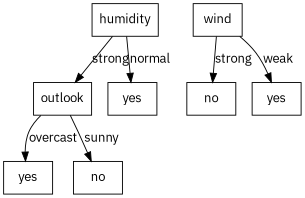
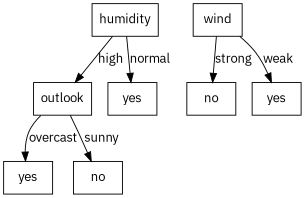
  digraph {
    fontname="IBM Plex Sans"
    node [fontname="IBM Plex Sans" shape=box]
    edge [fontname="IBM Plex Sans"]
    n1 [label=humidity]
    n2 [label=outlook]
    n3 [label=yes]
    n4 [label=yes]
    n5 [label=no]
    n6 [label=wind]
    n7 [label=no]
    n8 [label=yes]
-   n1 -> n2 [label=strong]
+   n1 -> n2 [label=high]
    n1 -> n3 [label=normal]
    n2 -> n4 [label=overcast]
    n2 -> n5 [label=sunny]
    n6 -> n7 [label=strong]
    n6 -> n8 [label=weak]
  }
